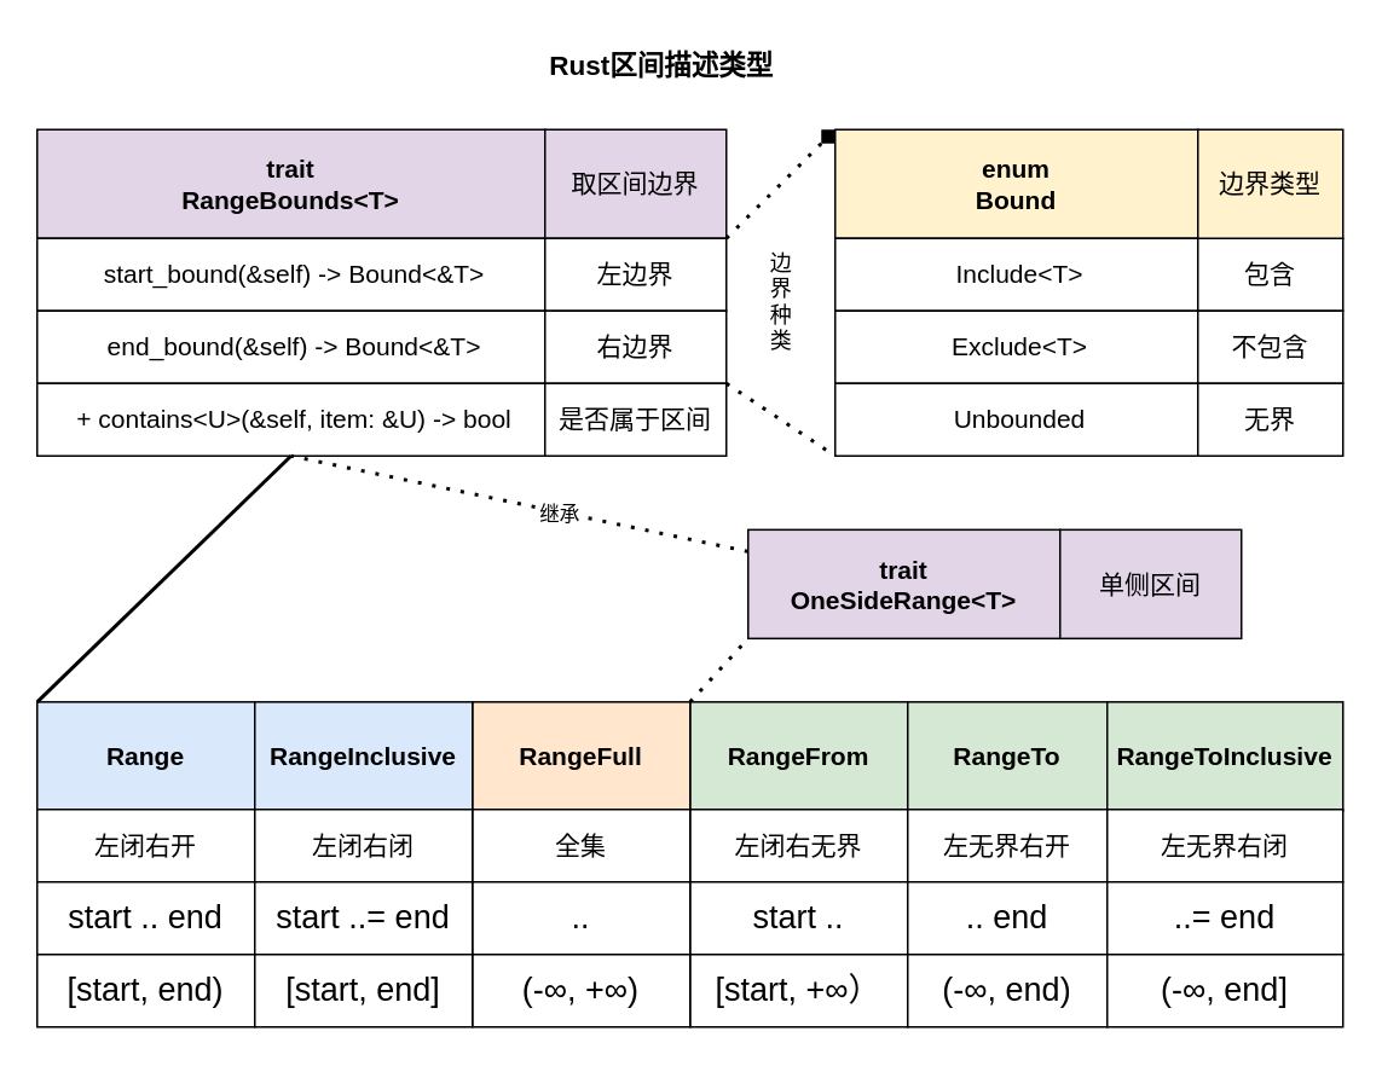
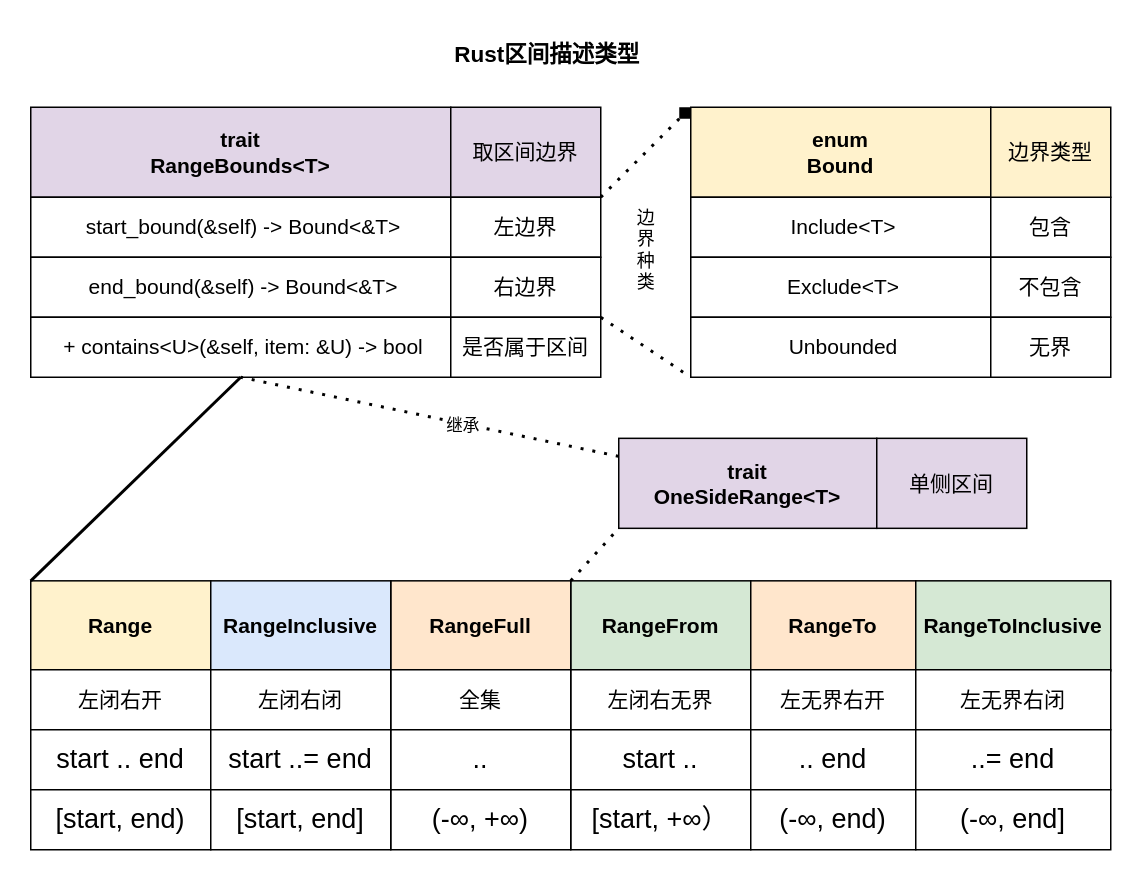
  <mxCell id="0" />
  <mxCell id="1" parent="0" />
  <mxCell id="2" value="&lt;b&gt;trait&lt;br style=&quot;font-size: 14px;&quot;&gt;RangeBounds&amp;lt;T&amp;gt;&lt;/b&gt;" style="rounded=0;whiteSpace=wrap;html=1;fontSize=14;fillColor=#e1d5e7;strokeColor=#000000;" vertex="1" parent="1"><mxGeometry x="20" y="71" width="280" height="60" as="geometry" /></mxCell>
  <mxCell id="3" value="" style="edgeStyle=orthogonalEdgeStyle;rounded=0;orthogonalLoop=1;jettySize=auto;html=1;fontSize=14;" edge="1" parent="1" source="4" target="6"><mxGeometry relative="1" as="geometry" /></mxCell>
  <mxCell id="4" value="&lt;p style=&quot;border-color: var(--border-color); font-size: 14px; text-align: left; margin: 0px 0px 0px 4px;&quot;&gt;start_bound(&amp;amp;self) -&amp;gt; Bound&amp;lt;&amp;amp;T&amp;gt;&lt;/p&gt;" style="rounded=0;whiteSpace=wrap;html=1;fontSize=14;" vertex="1" parent="1"><mxGeometry x="20" y="131" width="280" height="40" as="geometry" /></mxCell>
  <mxCell id="5" value="&lt;p style=&quot;border-color: var(--border-color); font-size: 14px; text-align: left; margin: 0px 0px 0px 4px;&quot;&gt;end_bound(&amp;amp;self) -&amp;gt; Bound&amp;lt;&amp;amp;T&amp;gt;&lt;/p&gt;" style="rounded=0;whiteSpace=wrap;html=1;fontSize=14;" vertex="1" parent="1"><mxGeometry x="20" y="171" width="280" height="40" as="geometry" /></mxCell>
  <mxCell id="6" value="&lt;p style=&quot;border-color: var(--border-color); font-size: 14px; text-align: left; margin: 0px 0px 0px 4px;&quot;&gt;+ contains&amp;lt;U&amp;gt;(&amp;amp;self, item: &amp;amp;U) -&amp;gt; bool&lt;br style=&quot;font-size: 14px;&quot;&gt;&lt;/p&gt;" style="rounded=0;whiteSpace=wrap;html=1;fontSize=14;" vertex="1" parent="1"><mxGeometry x="20" y="211" width="280" height="40" as="geometry" /></mxCell>
  <mxCell id="7" value="&lt;b&gt;enum&lt;br style=&quot;font-size: 14px;&quot;&gt;Bound&lt;/b&gt;" style="rounded=0;whiteSpace=wrap;html=1;fontSize=14;fillColor=#fff2cc;strokeColor=#000000;" vertex="1" parent="1"><mxGeometry x="460" y="71" width="200" height="60" as="geometry" /></mxCell>
  <mxCell id="8" value="&lt;p style=&quot;border-color: var(--border-color); font-size: 14px; text-align: left; margin: 0px 0px 0px 4px;&quot;&gt;Include&amp;lt;T&amp;gt;&lt;/p&gt;" style="rounded=0;whiteSpace=wrap;html=1;fontSize=14;" vertex="1" parent="1"><mxGeometry x="460" y="131" width="200" height="40" as="geometry" /></mxCell>
  <mxCell id="9" value="&lt;p style=&quot;border-color: var(--border-color); font-size: 14px; text-align: left; margin: 0px 0px 0px 4px;&quot;&gt;Exclude&amp;lt;T&amp;gt;&lt;/p&gt;" style="rounded=0;whiteSpace=wrap;html=1;fontSize=14;" vertex="1" parent="1"><mxGeometry x="460" y="171" width="200" height="40" as="geometry" /></mxCell>
  <mxCell id="10" value="&lt;p style=&quot;border-color: var(--border-color); font-size: 14px; text-align: left; margin: 0px 0px 0px 4px;&quot;&gt;Unbounded&lt;br style=&quot;font-size: 14px;&quot;&gt;&lt;/p&gt;" style="rounded=0;whiteSpace=wrap;html=1;fontSize=14;" vertex="1" parent="1"><mxGeometry x="460" y="211" width="200" height="40" as="geometry" /></mxCell>
  <mxCell id="11" value="包含" style="rounded=0;whiteSpace=wrap;html=1;fontSize=14;" vertex="1" parent="1"><mxGeometry x="660" y="131" width="80" height="40" as="geometry" /></mxCell>
  <mxCell id="12" value="不包含" style="rounded=0;whiteSpace=wrap;html=1;fontSize=14;" vertex="1" parent="1"><mxGeometry x="660" y="171" width="80" height="40" as="geometry" /></mxCell>
  <mxCell id="13" value="无界" style="rounded=0;whiteSpace=wrap;html=1;fontSize=14;" vertex="1" parent="1"><mxGeometry x="660" y="211" width="80" height="40" as="geometry" /></mxCell>
  <mxCell id="14" value="边界类型" style="rounded=0;whiteSpace=wrap;html=1;fontSize=14;fillColor=#fff2cc;strokeColor=#000000;" vertex="1" parent="1"><mxGeometry x="660" y="71" width="80" height="60" as="geometry" /></mxCell>
  <mxCell id="15" value="取区间边界" style="rounded=0;whiteSpace=wrap;html=1;fontSize=14;fillColor=#e1d5e7;strokeColor=#000000;" vertex="1" parent="1"><mxGeometry x="300" y="71" width="100" height="60" as="geometry" /></mxCell>
  <mxCell id="16" value="左边界" style="rounded=0;whiteSpace=wrap;html=1;fontSize=14;" vertex="1" parent="1"><mxGeometry x="300" y="131" width="100" height="40" as="geometry" /></mxCell>
  <mxCell id="17" value="右边界" style="rounded=0;whiteSpace=wrap;html=1;fontSize=14;" vertex="1" parent="1"><mxGeometry x="300" y="171" width="100" height="40" as="geometry" /></mxCell>
  <mxCell id="18" value="是否属于区间" style="rounded=0;whiteSpace=wrap;html=1;fontSize=14;" vertex="1" parent="1"><mxGeometry x="300" y="211" width="100" height="40" as="geometry" /></mxCell>
  <mxCell id="19" value="" style="endArrow=diamond;dashed=1;html=1;dashPattern=1 3;strokeWidth=2;rounded=0;entryX=0;entryY=0;entryDx=0;entryDy=0;exitX=1;exitY=0;exitDx=0;exitDy=0;fontSize=14;" edge="1" parent="1" source="16" target="7"><mxGeometry width="50" height="50" relative="1" as="geometry"><mxPoint x="350" y="321" as="sourcePoint" /><mxPoint x="400" y="271" as="targetPoint" /></mxGeometry></mxCell>
  <mxCell id="20" value="" style="endArrow=none;dashed=1;html=1;dashPattern=1 3;strokeWidth=2;rounded=0;exitX=1;exitY=0;exitDx=0;exitDy=0;entryX=0;entryY=1;entryDx=0;entryDy=0;fontSize=14;" edge="1" parent="1" source="18" target="10"><mxGeometry width="50" height="50" relative="1" as="geometry"><mxPoint x="350" y="321" as="sourcePoint" /><mxPoint x="400" y="271" as="targetPoint" /></mxGeometry></mxCell>
- <mxCell id="21" value="Range" style="rounded=0;whiteSpace=wrap;html=1;fontStyle=1;fontSize=14;fillColor=#dae8fc;strokeColor=#000000;" vertex="1" parent="1"><mxGeometry x="20" y="386.72" width="120" height="60" as="geometry" /></mxCell>
+ <mxCell id="21" value="Range" style="rounded=0;whiteSpace=wrap;html=1;fontStyle=1;fontSize=14;fillColor=#fff2cc;strokeColor=#000000;" vertex="1" parent="1"><mxGeometry x="20" y="386.72" width="120" height="60" as="geometry" /></mxCell>
  <mxCell id="22" value="RangeFrom" style="rounded=0;whiteSpace=wrap;html=1;fontSize=14;fontStyle=1;fillColor=#d5e8d4;strokeColor=#000000;" vertex="1" parent="1"><mxGeometry x="380" y="386.72" width="120" height="60" as="geometry" /></mxCell>
  <mxCell id="23" value="RangeFull" style="rounded=0;whiteSpace=wrap;html=1;fontSize=14;fontStyle=1;fillColor=#ffe6cc;strokeColor=#000000;" vertex="1" parent="1"><mxGeometry x="260" y="386.72" width="120" height="60" as="geometry" /></mxCell>
  <mxCell id="24" value="RangeInclusive" style="rounded=0;whiteSpace=wrap;html=1;fontSize=14;fontStyle=1;fillColor=#dae8fc;strokeColor=#000000;" vertex="1" parent="1"><mxGeometry x="140" y="386.72" width="120" height="60" as="geometry" /></mxCell>
- <mxCell id="25" value="RangeTo" style="rounded=0;whiteSpace=wrap;html=1;fontSize=14;fontStyle=1;fillColor=#d5e8d4;strokeColor=#000000;" vertex="1" parent="1"><mxGeometry x="500" y="386.72" width="110" height="60" as="geometry" /></mxCell>
+ <mxCell id="25" value="RangeTo" style="rounded=0;whiteSpace=wrap;html=1;fontSize=14;fontStyle=1;fillColor=#ffe6cc;strokeColor=#000000;" vertex="1" parent="1"><mxGeometry x="500" y="386.72" width="110" height="60" as="geometry" /></mxCell>
  <mxCell id="26" value="RangeToInclusive" style="rounded=0;whiteSpace=wrap;html=1;fontSize=14;fontStyle=1;fillColor=#d5e8d4;strokeColor=#000000;" vertex="1" parent="1"><mxGeometry x="610" y="386.72" width="130" height="60" as="geometry" /></mxCell>
  <mxCell id="27" value="左闭右开" style="rounded=0;whiteSpace=wrap;html=1;fontSize=14;strokeColor=#000000;" vertex="1" parent="1"><mxGeometry x="20" y="446" width="120" height="40" as="geometry" /></mxCell>
  <mxCell id="28" value="左闭右无界" style="rounded=0;whiteSpace=wrap;html=1;fontSize=14;strokeColor=#000000;" vertex="1" parent="1"><mxGeometry x="380" y="446" width="120" height="40" as="geometry" /></mxCell>
  <mxCell id="29" value="start .. end" style="rounded=0;whiteSpace=wrap;html=1;fontSize=18;strokeColor=#000000;" vertex="1" parent="1"><mxGeometry x="20" y="486" width="120" height="40" as="geometry" /></mxCell>
  <mxCell id="30" value="start .." style="rounded=0;whiteSpace=wrap;html=1;fontSize=18;strokeColor=#000000;" vertex="1" parent="1"><mxGeometry x="380" y="486" width="120" height="40" as="geometry" /></mxCell>
  <mxCell id="31" value="全集" style="rounded=0;whiteSpace=wrap;html=1;fontSize=14;strokeColor=#000000;" vertex="1" parent="1"><mxGeometry x="260" y="446" width="120" height="40" as="geometry" /></mxCell>
  <mxCell id="32" value="[start, end)" style="rounded=0;whiteSpace=wrap;html=1;fontSize=18;strokeColor=#000000;" vertex="1" parent="1"><mxGeometry x="20" y="526" width="120" height="40" as="geometry" /></mxCell>
  <mxCell id="33" value="[start, +∞）" style="rounded=0;whiteSpace=wrap;html=1;fontSize=18;strokeColor=#000000;" vertex="1" parent="1"><mxGeometry x="380" y="526" width="120" height="40" as="geometry" /></mxCell>
  <mxCell id="34" value=".." style="rounded=0;whiteSpace=wrap;html=1;fontSize=18;strokeColor=#000000;" vertex="1" parent="1"><mxGeometry x="260" y="486" width="120" height="40" as="geometry" /></mxCell>
  <mxCell id="35" value="(-∞, +∞)" style="rounded=0;whiteSpace=wrap;html=1;fontSize=18;strokeColor=#000000;" vertex="1" parent="1"><mxGeometry x="260" y="526" width="120" height="40" as="geometry" /></mxCell>
  <mxCell id="36" value="左闭右闭" style="rounded=0;whiteSpace=wrap;html=1;fontSize=14;strokeColor=#000000;" vertex="1" parent="1"><mxGeometry x="140" y="446" width="120" height="40" as="geometry" /></mxCell>
  <mxCell id="37" value="start ..= end" style="rounded=0;whiteSpace=wrap;html=1;fontSize=18;strokeColor=#000000;" vertex="1" parent="1"><mxGeometry x="140" y="486" width="120" height="40" as="geometry" /></mxCell>
  <mxCell id="38" value="[start, end]" style="rounded=0;whiteSpace=wrap;html=1;fontSize=18;strokeColor=#000000;" vertex="1" parent="1"><mxGeometry x="140" y="526" width="120" height="40" as="geometry" /></mxCell>
  <mxCell id="39" value="左无界右开" style="rounded=0;whiteSpace=wrap;html=1;fontSize=14;strokeColor=#000000;" vertex="1" parent="1"><mxGeometry x="500" y="446" width="110" height="40" as="geometry" /></mxCell>
  <mxCell id="40" value=".. end" style="rounded=0;whiteSpace=wrap;html=1;fontSize=18;strokeColor=#000000;" vertex="1" parent="1"><mxGeometry x="500" y="486" width="110" height="40" as="geometry" /></mxCell>
  <mxCell id="41" value="(-∞, end)" style="rounded=0;whiteSpace=wrap;html=1;fontSize=18;strokeColor=#000000;" vertex="1" parent="1"><mxGeometry x="500" y="526" width="110" height="40" as="geometry" /></mxCell>
  <mxCell id="42" value="左无界右闭" style="rounded=0;whiteSpace=wrap;html=1;fontSize=14;strokeColor=#000000;" vertex="1" parent="1"><mxGeometry x="610" y="446" width="130" height="40" as="geometry" /></mxCell>
  <mxCell id="43" value="..= end" style="rounded=0;whiteSpace=wrap;html=1;fontSize=18;strokeColor=#000000;" vertex="1" parent="1"><mxGeometry x="610" y="486" width="130" height="40" as="geometry" /></mxCell>
  <mxCell id="44" value="(-∞, end]" style="rounded=0;whiteSpace=wrap;html=1;fontSize=18;strokeColor=#000000;" vertex="1" parent="1"><mxGeometry x="610" y="526" width="130" height="40" as="geometry" /></mxCell>
  <mxCell id="45" value="" style="endArrow=none;dashed=0;html=1;dashPattern=1 3;strokeWidth=2;rounded=0;entryX=0.5;entryY=1;entryDx=0;entryDy=0;exitX=0;exitY=0;exitDx=0;exitDy=0;" edge="1" parent="1" source="21" target="6"><mxGeometry width="50" height="50" relative="1" as="geometry"><mxPoint x="350" y="491" as="sourcePoint" /><mxPoint x="400" y="441" as="targetPoint" /></mxGeometry></mxCell>
  <mxCell id="46" value="" style="endArrow=none;dashed=1;html=1;dashPattern=1 3;strokeWidth=2;rounded=0;entryX=0.5;entryY=1;entryDx=0;entryDy=0;" edge="1" parent="1" source="50" target="6"><mxGeometry width="50" height="50" relative="1" as="geometry"><mxPoint x="350" y="491" as="sourcePoint" /><mxPoint x="400" y="441" as="targetPoint" /></mxGeometry></mxCell>
  <mxCell id="47" value="继承" style="edgeLabel;html=1;align=center;verticalAlign=middle;resizable=0;points=[];" vertex="1" connectable="0" parent="46"><mxGeometry x="-0.172" y="1" relative="1" as="geometry"><mxPoint as="offset" /></mxGeometry></mxCell>
  <mxCell id="48" value="边&lt;br&gt;界&lt;br&gt;种&lt;br&gt;类" style="text;html=1;align=center;verticalAlign=middle;resizable=0;points=[];autosize=1;strokeColor=none;fillColor=none;" vertex="1" parent="1"><mxGeometry x="410" y="131" width="40" height="70" as="geometry" /></mxCell>
  <mxCell id="49" value="Rust区间描述类型" style="text;html=1;align=center;verticalAlign=middle;resizable=0;points=[];autosize=1;strokeColor=none;fillColor=none;fontSize=15;fontStyle=1" vertex="1" parent="1"><mxGeometry x="289" y="20" width="150" height="30" as="geometry" /></mxCell>
  <mxCell id="50" value="&lt;b&gt;trait&lt;br style=&quot;font-size: 14px;&quot;&gt;OneSideRange&amp;lt;T&amp;gt;&lt;/b&gt;" style="rounded=0;whiteSpace=wrap;html=1;fontSize=14;fillColor=#e1d5e7;strokeColor=#000000;" vertex="1" parent="1"><mxGeometry x="412" y="291.72" width="172" height="60" as="geometry" /></mxCell>
  <mxCell id="51" value="单侧区间" style="rounded=0;whiteSpace=wrap;html=1;fontSize=14;fillColor=#e1d5e7;strokeColor=#000000;" vertex="1" parent="1"><mxGeometry x="584" y="291.72" width="100" height="60" as="geometry" /></mxCell>
  <mxCell id="52" value="" style="endArrow=none;dashed=1;html=1;dashPattern=1 3;strokeWidth=2;rounded=0;entryX=0;entryY=1;entryDx=0;entryDy=0;exitX=1;exitY=0;exitDx=0;exitDy=0;" edge="1" parent="1" source="23" target="50"><mxGeometry width="50" height="50" relative="1" as="geometry"><mxPoint x="351" y="481.28" as="sourcePoint" /><mxPoint x="401" y="431.28" as="targetPoint" /></mxGeometry></mxCell>
